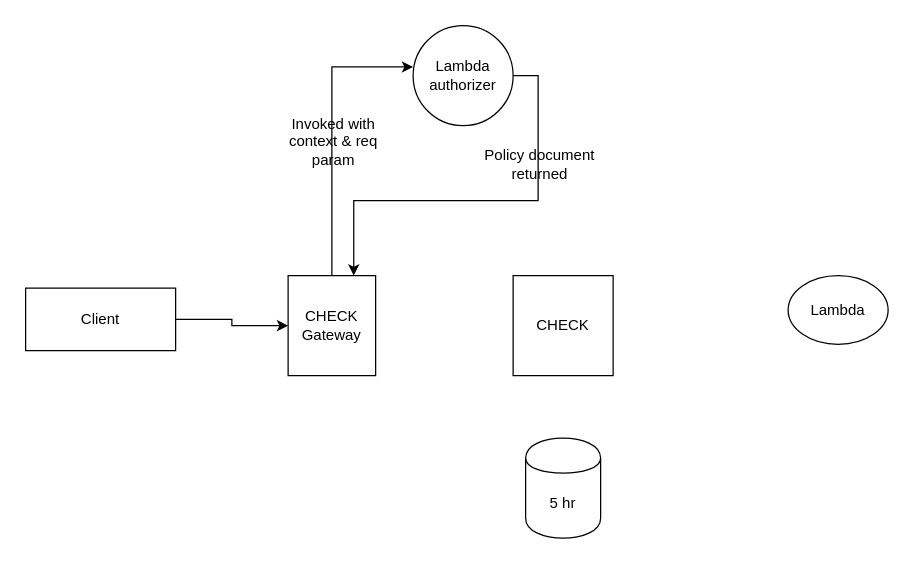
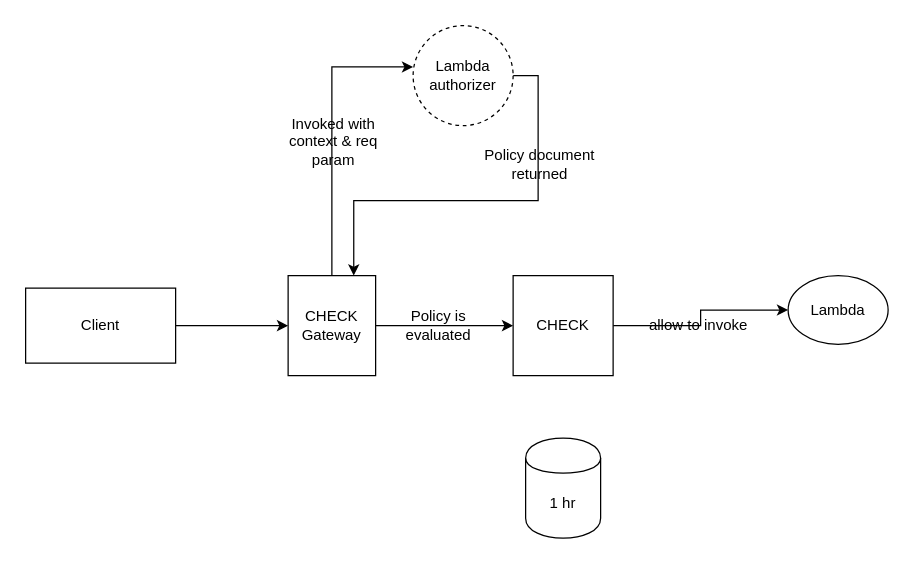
  <mxCell id="0" />
  <mxCell id="1" parent="0" />
  <mxCell id="2" style="edgeStyle=orthogonalEdgeStyle;rounded=0;orthogonalLoop=1;jettySize=auto;html=1;exitX=1;exitY=0.5;exitDx=0;exitDy=0;entryX=0;entryY=0.5;entryDx=0;entryDy=0;" parent="1" source="3" target="8" edge="1"><mxGeometry relative="1" as="geometry" /></mxCell>
- <mxCell id="3" value="Client" style="rounded=0;whiteSpace=wrap;html=1;" parent="1" vertex="1"><mxGeometry x="20" y="230" width="120" height="50" as="geometry" /></mxCell>
+ <mxCell id="3" value="Client" style="rounded=0;whiteSpace=wrap;html=1;" parent="1" vertex="1"><mxGeometry x="20" y="230" width="120" height="60" as="geometry" /></mxCell>
  <mxCell id="4" style="edgeStyle=orthogonalEdgeStyle;rounded=0;orthogonalLoop=1;jettySize=auto;html=1;exitX=0.5;exitY=0;exitDx=0;exitDy=0;entryX=0;entryY=0.413;entryDx=0;entryDy=0;entryPerimeter=0;" parent="1" source="8" target="12" edge="1"><mxGeometry relative="1" as="geometry" /></mxCell>
  <mxCell id="5" value="Invoked with&lt;br&gt;context &amp;amp; req&lt;br&gt;param" style="text;html=1;resizable=0;points=[];align=center;verticalAlign=middle;labelBackgroundColor=none;" parent="4" vertex="1" connectable="0"><mxGeometry x="-0.078" relative="1" as="geometry"><mxPoint as="offset" /></mxGeometry></mxCell>
+ <mxCell id="6" style="edgeStyle=orthogonalEdgeStyle;rounded=0;orthogonalLoop=1;jettySize=auto;html=1;exitX=1;exitY=0.5;exitDx=0;exitDy=0;entryX=0;entryY=0.5;entryDx=0;entryDy=0;" parent="1" source="8" target="15" edge="1"><mxGeometry relative="1" as="geometry" /></mxCell>
+ <mxCell id="7" value="Policy is&lt;br&gt;evaluated" style="text;html=1;resizable=0;points=[];align=center;verticalAlign=middle;labelBackgroundColor=none;" parent="6" vertex="1" connectable="0"><mxGeometry x="-0.109" y="1" relative="1" as="geometry"><mxPoint as="offset" /></mxGeometry></mxCell>
  <mxCell id="8" value="CHECK Gateway" style="rounded=0;whiteSpace=wrap;html=1;" parent="1" vertex="1"><mxGeometry x="230" y="220" width="70" height="80" as="geometry" /></mxCell>
  <mxCell id="9" value="Lambda" style="ellipse;whiteSpace=wrap;html=1;aspect=fixed;" parent="1" vertex="1"><mxGeometry x="630" y="220" width="80" height="55" as="geometry" /></mxCell>
  <mxCell id="10" style="edgeStyle=orthogonalEdgeStyle;rounded=0;orthogonalLoop=1;jettySize=auto;html=1;exitX=1;exitY=0.5;exitDx=0;exitDy=0;entryX=0.75;entryY=0;entryDx=0;entryDy=0;" parent="1" source="12" target="8" edge="1"><mxGeometry relative="1" as="geometry" /></mxCell>
  <mxCell id="11" value="Policy document&lt;br&gt;returned" style="text;html=1;resizable=0;points=[];align=center;verticalAlign=middle;labelBackgroundColor=none;" parent="10" vertex="1" connectable="0"><mxGeometry x="-0.566" y="2" relative="1" as="geometry"><mxPoint x="-2" y="19" as="offset" /></mxGeometry></mxCell>
- <mxCell id="12" value="Lambda&lt;br&gt;authorizer" style="ellipse;whiteSpace=wrap;html=1;aspect=fixed;" parent="1" vertex="1"><mxGeometry x="330" y="20" width="80" height="80" as="geometry" /></mxCell>
+ <mxCell id="12" value="Lambda&lt;br&gt;authorizer" style="ellipse;whiteSpace=wrap;html=1;aspect=fixed;dashed=1;" parent="1" vertex="1"><mxGeometry x="330" y="20" width="80" height="80" as="geometry" /></mxCell>
+ <mxCell id="13" style="edgeStyle=orthogonalEdgeStyle;rounded=0;orthogonalLoop=1;jettySize=auto;html=1;exitX=1;exitY=0.5;exitDx=0;exitDy=0;entryX=0;entryY=0.5;entryDx=0;entryDy=0;" parent="1" source="15" target="9" edge="1"><mxGeometry relative="1" as="geometry" /></mxCell>
+ <mxCell id="14" value="allow to invoke" style="text;html=1;resizable=0;points=[];align=center;verticalAlign=middle;labelBackgroundColor=none;" parent="13" vertex="1" connectable="0"><mxGeometry x="-0.127" y="1" relative="1" as="geometry"><mxPoint as="offset" /></mxGeometry></mxCell>
  <mxCell id="15" value="CHECK" style="whiteSpace=wrap;html=1;aspect=fixed;" parent="1" vertex="1"><mxGeometry x="410" y="220" width="80" height="80" as="geometry" /></mxCell>
- <mxCell id="16" value="5 hr" style="shape=cylinder;whiteSpace=wrap;html=1;boundedLbl=1;backgroundOutline=1;" parent="1" vertex="1"><mxGeometry x="420" y="350" width="60" height="80" as="geometry" /></mxCell>
+ <mxCell id="16" value="1 hr" style="shape=cylinder;whiteSpace=wrap;html=1;boundedLbl=1;backgroundOutline=1;" parent="1" vertex="1"><mxGeometry x="420" y="350" width="60" height="80" as="geometry" /></mxCell>
